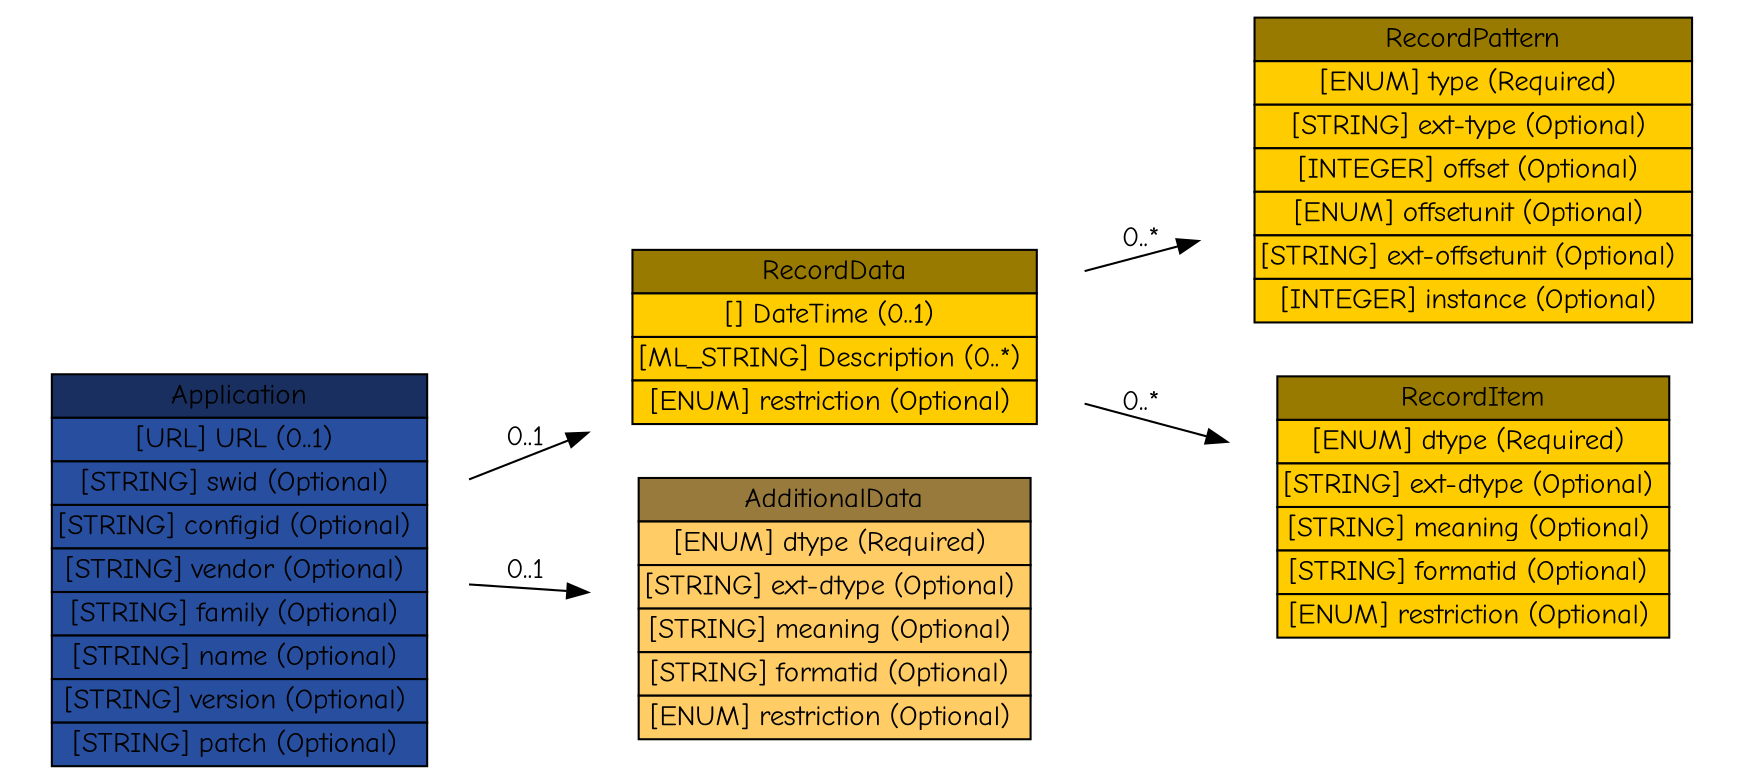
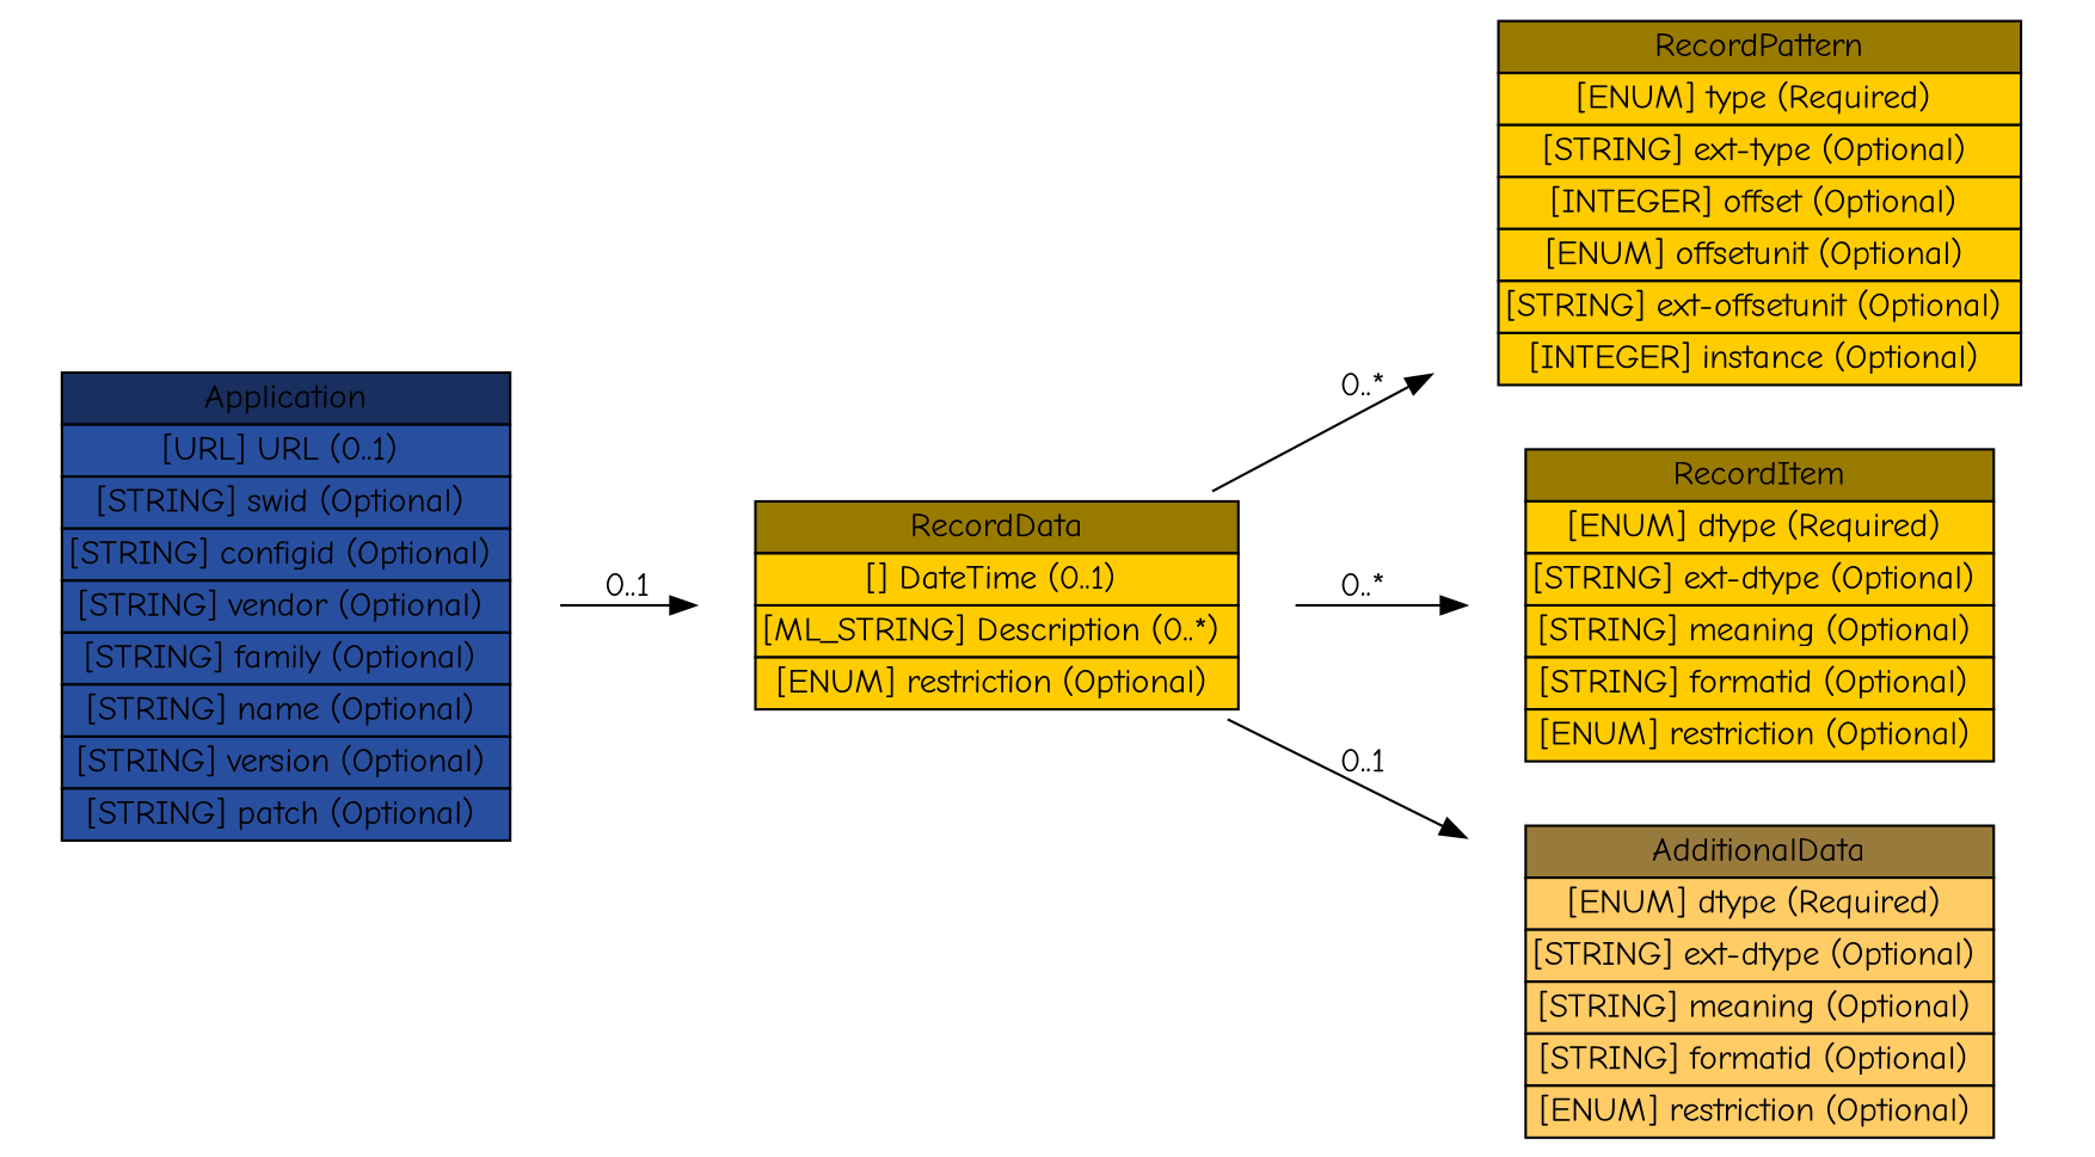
  digraph {
    fontname="Comic Neue"
    rankdir=LR
    node [fontname="Comic Neue" shape=plaintext]
    edge [fontname="Comic Neue"]
    n1 [height=1.2361 label=<<table BORDER="0" CELLBORDER="1" CELLSPACING="0"> <tr > <td BGCOLOR="#997a00" HREF="#" TITLE="The RecordData class groups log or audit data from a given sensor (e.g., IDS, firewall log) and provides a way to annotate the output. ">RecordData</td> </tr>" %<tr><td BGCOLOR="#ffcc00" HREF="#" TITLE="Timestamp of the RecordItem data.">[] DateTime (0..1) </td></tr>%<tr><td BGCOLOR="#ffcc00" HREF="#" TITLE="Free-form textual description of the provided RecordItem data.  At minimum, this description should convey the significance of the provided RecordItem data.">[ML_STRING] Description (0..*) </td></tr>%<tr><td BGCOLOR="#ffcc00" HREF="#" TITLE="This attribute has been defined in Section 3.2.">[ENUM] restriction (Optional) </td></tr>%</table>> width=3.3611]
    n2 [height=2.0694 label=<<table BORDER="0" CELLBORDER="1" CELLSPACING="0"> <tr > <td BGCOLOR="#997a00" HREF="#" TITLE="The RecordPattern class describes where in the content of the RecordItem relevant information can be found. It provides a way to reference subsets of information, identified by a pattern, in a large log file, audit trail, or forensic data. ">RecordPattern</td> </tr>" %<tr><td BGCOLOR="#ffcc00" HREF="#" TITLE="Describes the type of pattern being specified in the element content.  The default is &quot;regex&quot;.">[ENUM] type (Required) </td></tr>%<tr><td BGCOLOR="#ffcc00" HREF="#" TITLE="A means by which to extend the type attribute. See Section 5.1.">[STRING] ext-type (Optional) </td></tr>%<tr><td BGCOLOR="#ffcc00" HREF="#" TITLE="Amount of units (determined by the offsetunit attribute) to seek into the RecordItem data before matching the pattern.">[INTEGER] offset (Optional) </td></tr>%<tr><td BGCOLOR="#ffcc00" HREF="#" TITLE="Describes the units of the offset attribute. The default is &quot;line&quot;.">[ENUM] offsetunit (Optional) </td></tr>%<tr><td BGCOLOR="#ffcc00" HREF="#" TITLE="A means by which to extend the offsetunit attribute.  See Section 5.1.">[STRING] ext-offsetunit (Optional) </td></tr>%<tr><td BGCOLOR="#ffcc00" HREF="#" TITLE="Number of types to apply the specified pattern.">[INTEGER] instance (Optional) </td></tr>%</table>> width=3.6667]
    n3 [height=1.7917 label=<<table BORDER="0" CELLBORDER="1" CELLSPACING="0"> <tr > <td BGCOLOR="#997a00" HREF="#" TITLE="The RecordItem class provides a way to incorporate relevant logs, audit trails, or forensic data to support the conclusions made during the course of analyzing the incident. The class supports both the direct encapsulation of the data, as well as, provides primitives to reference data stored elsewhere. ">RecordItem</td> </tr>" %<tr><td BGCOLOR="#ffcc00" HREF="#" TITLE="The data type of the element content.  The permitted values for this attribute are shown below.  The default value is &quot;string&quot;.">[ENUM] dtype (Required) </td></tr>%<tr><td BGCOLOR="#ffcc00" HREF="#" TITLE="A means by which to extend the dtype attribute.  See Section 5.1.">[STRING] ext-dtype (Optional) </td></tr>%<tr><td BGCOLOR="#ffcc00" HREF="#" TITLE="A free-form description of the element content.">[STRING] meaning (Optional) </td></tr>%<tr><td BGCOLOR="#ffcc00" HREF="#" TITLE="An identifier referencing the format and semantics of the element content.">[STRING] formatid (Optional) </td></tr>%<tr><td BGCOLOR="#ffcc00" HREF="#" TITLE="This attribute has been defined in Section 3.2.">[ENUM] restriction (Optional) </td></tr>%</table>> width=3.2778]
    n4 [height=1.7917 label=<<table BORDER="0" CELLBORDER="1" CELLSPACING="0"> <tr > <td BGCOLOR="#997a3d" HREF="#" TITLE="The AdditionalData class serves as an extension mechanism for information not otherwise represented in the data model. For relatively simple information, atomic data types (e.g., integers, strings) are provided with a mechanism to annotate their meaning. The class can also be used to extend the data model (and the associated Schema) to support proprietary extensions by encapsulating entire XML documents conforming to another Schema (e.g., IDMEF). A detailed discussion for extending the data model and the schema can be found in Section 5. ">AdditionalData</td> </tr>" %<tr><td BGCOLOR="#FFCC66" HREF="#" TITLE="The data type of the element content.  The permitted values for this attribute are shown below.  The default value is &quot;string&quot;.">[ENUM] dtype (Required) </td></tr>%<tr><td BGCOLOR="#FFCC66" HREF="#" TITLE="A means by which to extend the dtype attribute.  See Section 5.1.">[STRING] ext-dtype (Optional) </td></tr>%<tr><td BGCOLOR="#FFCC66" HREF="#" TITLE="A free-form description of the element content.">[STRING] meaning (Optional) </td></tr>%<tr><td BGCOLOR="#FFCC66" HREF="#" TITLE="An identifier referencing the format and semantics of the element content.">[STRING] formatid (Optional) </td></tr>%<tr><td BGCOLOR="#FFCC66" HREF="#" TITLE="This attribute has been defined in Section 3.2.">[ENUM] restriction (Optional) </td></tr>%</table>> width=3.2778]
    n5 [height=2.625 label=<<table BORDER="0" CELLBORDER="1" CELLSPACING="0"> <tr > <td BGCOLOR="#182f5f" HREF="#" TITLE="The Application class describes an application running on a System providing a Service. ">Application</td> </tr>" %<tr><td BGCOLOR="#284f9f" HREF="#" TITLE="A URL describing the application.">[URL] URL (0..1) </td></tr>%<tr><td BGCOLOR="#284f9f" HREF="#" TITLE="An identifier that can be used to reference this software.">[STRING] swid (Optional) </td></tr>%<tr><td BGCOLOR="#284f9f" HREF="#" TITLE="An identifier that can be used to reference a particular configuration of this software.">[STRING] configid (Optional) </td></tr>%<tr><td BGCOLOR="#284f9f" HREF="#" TITLE="Vendor name of the software.">[STRING] vendor (Optional) </td></tr>%<tr><td BGCOLOR="#284f9f" HREF="#" TITLE="Family of the software.">[STRING] family (Optional) </td></tr>%<tr><td BGCOLOR="#284f9f" HREF="#" TITLE="Name of the software.">[STRING] name (Optional) </td></tr>%<tr><td BGCOLOR="#284f9f" HREF="#" TITLE="Version of the software.">[STRING] version (Optional) </td></tr>%<tr><td BGCOLOR="#284f9f" HREF="#" TITLE="Patch or service pack level of the software.">[STRING] patch (Optional) </td></tr>%</table>> width=3.0833]
    n1 -> n2 [label="0..*"]
    n1 -> n3 [label="0..*"]
-   n5 -> n4 [label="0..1"]
+   n1 -> n4 [label="0..1"]
    n5 -> n1 [label="0..1"]
  }
